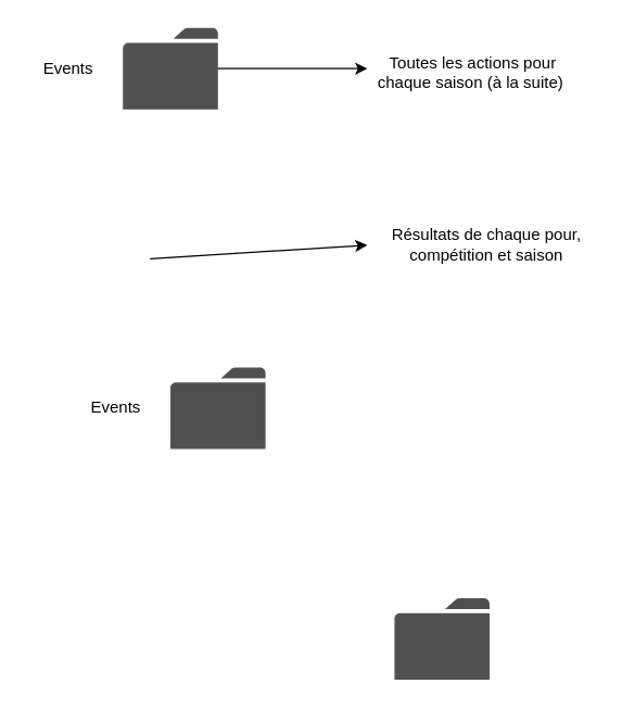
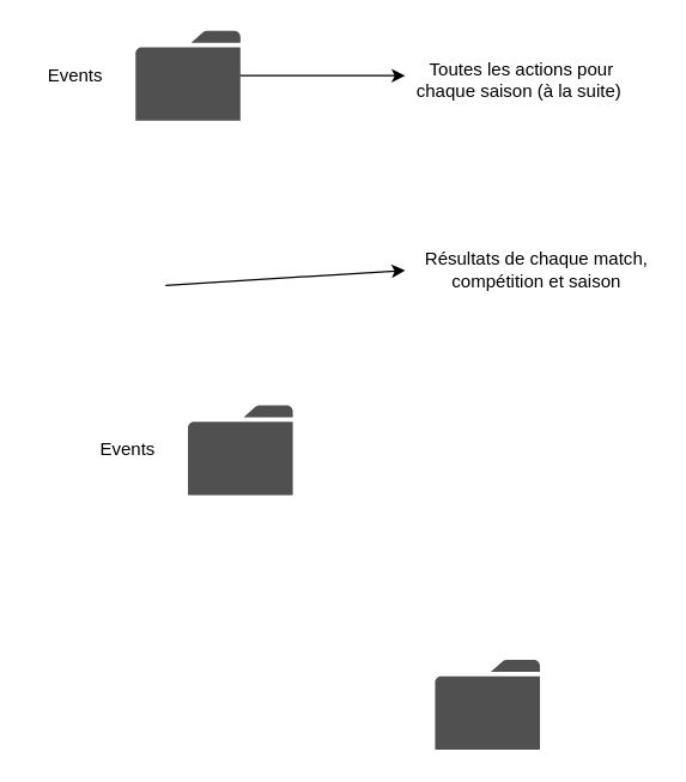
  <mxCell id="0" />
  <mxCell id="1" parent="0" />
  <mxCell id="2" value="" style="sketch=0;pointerEvents=1;shadow=0;dashed=0;html=1;strokeColor=none;fillColor=#505050;labelPosition=center;verticalLabelPosition=bottom;verticalAlign=top;outlineConnect=0;align=center;shape=mxgraph.office.concepts.folder;" vertex="1" parent="1"><mxGeometry x="90" y="20" width="70" height="60" as="geometry" /></mxCell>
  <mxCell id="3" value="" style="sketch=0;pointerEvents=1;shadow=0;dashed=0;html=1;strokeColor=none;fillColor=#505050;labelPosition=center;verticalLabelPosition=bottom;verticalAlign=top;outlineConnect=0;align=center;shape=mxgraph.office.concepts.folder;" vertex="1" parent="1"><mxGeometry x="290" y="440" width="70" height="60" as="geometry" /></mxCell>
  <mxCell id="4" value="Events" style="text;html=1;align=center;verticalAlign=middle;whiteSpace=wrap;rounded=0;" vertex="1" parent="1"><mxGeometry x="20" y="35" width="60" height="30" as="geometry" /></mxCell>
  <mxCell id="5" value="" style="endArrow=classic;html=1;rounded=0;" edge="1" parent="1" source="2"><mxGeometry width="50" height="50" relative="1" as="geometry"><mxPoint x="330" y="10" as="sourcePoint" /><mxPoint x="270" y="50" as="targetPoint" /></mxGeometry></mxCell>
  <mxCell id="6" value="" style="endArrow=classic;html=1;rounded=0;" edge="1" parent="1"><mxGeometry width="50" height="50" relative="1" as="geometry"><mxPoint x="110" y="190" as="sourcePoint" /><mxPoint x="270" y="180" as="targetPoint" /></mxGeometry></mxCell>
  <mxCell id="7" value="Toutes les actions pour chaque saison (à la suite)&amp;nbsp;" style="text;html=1;align=center;verticalAlign=middle;whiteSpace=wrap;rounded=0;" vertex="1" parent="1"><mxGeometry x="270" y="20" width="156" height="65" as="geometry" /></mxCell>
- <mxCell id="8" value="Résultats de chaque pour, compétition et saison" style="text;html=1;align=center;verticalAlign=middle;whiteSpace=wrap;rounded=0;" vertex="1" parent="1"><mxGeometry x="280" y="147.5" width="156" height="65" as="geometry" /></mxCell>
+ <mxCell id="8" value="Résultats de chaque match, compétition et saison" style="text;html=1;align=center;verticalAlign=middle;whiteSpace=wrap;rounded=0;" vertex="1" parent="1"><mxGeometry x="280" y="147.5" width="156" height="65" as="geometry" /></mxCell>
  <mxCell id="9" value="" style="sketch=0;pointerEvents=1;shadow=0;dashed=0;html=1;strokeColor=none;fillColor=#505050;labelPosition=center;verticalLabelPosition=bottom;verticalAlign=top;outlineConnect=0;align=center;shape=mxgraph.office.concepts.folder;" vertex="1" parent="1"><mxGeometry x="125" y="270" width="70" height="60" as="geometry" /></mxCell>
  <mxCell id="10" value="Events" style="text;html=1;align=center;verticalAlign=middle;whiteSpace=wrap;rounded=0;" vertex="1" parent="1"><mxGeometry x="55" y="285" width="60" height="30" as="geometry" /></mxCell>
